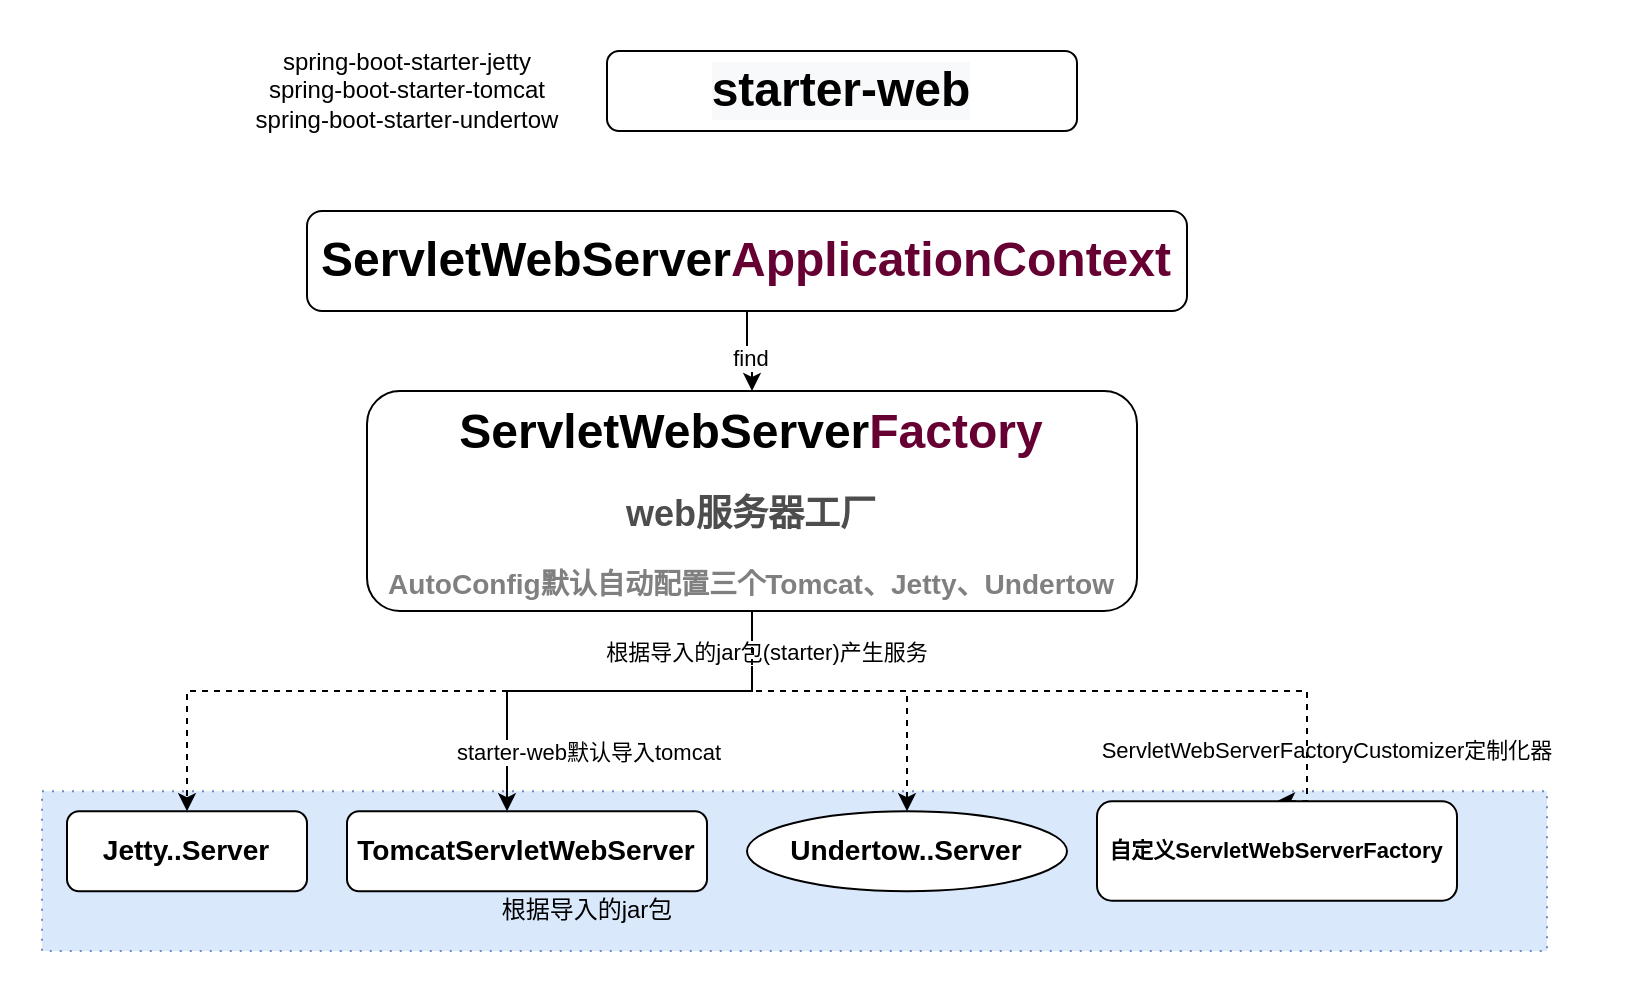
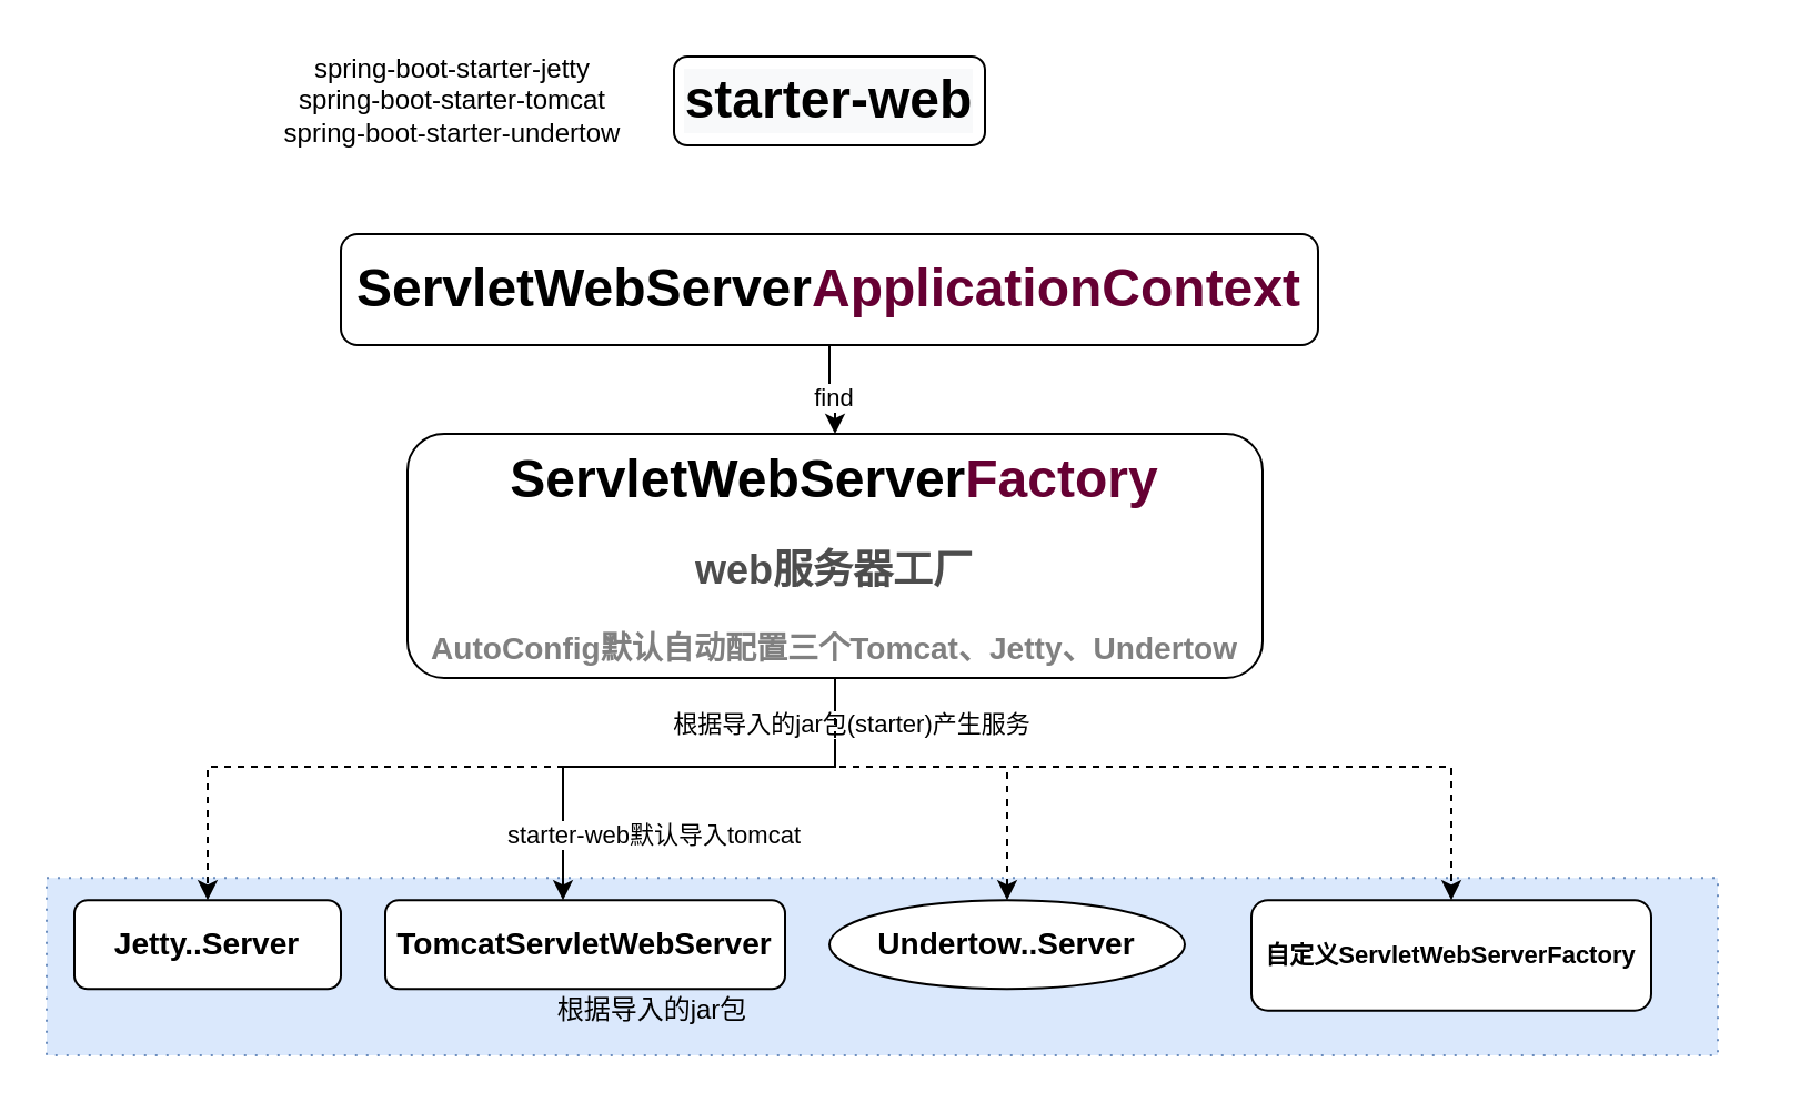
  <mxCell id="0" />
  <mxCell id="1" parent="0" />
  <mxCell id="2" value="" style="whiteSpace=wrap;html=1;dashed=1;dashPattern=1 4;fillColor=#dae8fc;strokeColor=#6c8ebf;" vertex="1" parent="1"><mxGeometry x="20.5" y="395.12" width="752.5" height="79.88" as="geometry" /></mxCell>
  <mxCell id="3" value="" style="edgeStyle=orthogonalEdgeStyle;rounded=0;orthogonalLoop=1;jettySize=auto;html=1;" edge="1" parent="1" source="5" target="13"><mxGeometry relative="1" as="geometry" /></mxCell>
  <mxCell id="4" value="find" style="edgeLabel;html=1;align=center;verticalAlign=middle;resizable=0;points=[];" vertex="1" connectable="0" parent="3"><mxGeometry x="0.01" y="-3" relative="1" as="geometry"><mxPoint as="offset" /></mxGeometry></mxCell>
  <mxCell id="5" value="&lt;h1&gt;ServletWebServer&lt;font color=&quot;#660033&quot;&gt;ApplicationContext&lt;/font&gt;&lt;/h1&gt;" style="rounded=1;whiteSpace=wrap;html=1;" vertex="1" parent="1"><mxGeometry x="153" y="105" width="440" height="50" as="geometry" /></mxCell>
- <mxCell id="6" value="&lt;h1 style=&quot;color: rgb(0 , 0 , 0) ; font-family: &amp;#34;helvetica&amp;#34; ; font-style: normal ; letter-spacing: normal ; text-align: center ; text-indent: 0px ; text-transform: none ; word-spacing: 0px ; background-color: rgb(248 , 249 , 250)&quot;&gt;starter-web&lt;/h1&gt;" style="whiteSpace=wrap;html=1;rounded=1;" vertex="1" parent="1"><mxGeometry x="303" y="25" width="235" height="40" as="geometry" /></mxCell>
+ <mxCell id="6" value="&lt;h1 style=&quot;color: rgb(0 , 0 , 0) ; font-family: &amp;#34;helvetica&amp;#34; ; font-style: normal ; letter-spacing: normal ; text-align: center ; text-indent: 0px ; text-transform: none ; word-spacing: 0px ; background-color: rgb(248 , 249 , 250)&quot;&gt;starter-web&lt;/h1&gt;" style="whiteSpace=wrap;html=1;rounded=1;" vertex="1" parent="1"><mxGeometry x="303" y="25" width="140" height="40" as="geometry" /></mxCell>
  <mxCell id="7" value="" style="edgeStyle=orthogonalEdgeStyle;rounded=0;orthogonalLoop=1;jettySize=auto;html=1;" edge="1" parent="1" source="13" target="14"><mxGeometry relative="1" as="geometry"><mxPoint x="293" y="405" as="targetPoint" /><Array as="points"><mxPoint x="376" y="345" /><mxPoint x="253" y="345" /></Array></mxGeometry></mxCell>
  <mxCell id="8" value="根据导入的jar包(starter)产生服务" style="edgeLabel;html=1;align=center;verticalAlign=middle;resizable=0;points=[];" vertex="1" connectable="0" parent="7"><mxGeometry x="-0.065" y="-3" relative="1" as="geometry"><mxPoint x="71" y="-17" as="offset" /></mxGeometry></mxCell>
  <mxCell id="9" value="starter-web默认导入tomcat" style="edgeLabel;html=1;align=center;verticalAlign=middle;resizable=0;points=[];" vertex="1" connectable="0" parent="7"><mxGeometry x="0.5" y="1" relative="1" as="geometry"><mxPoint x="39" y="26" as="offset" /></mxGeometry></mxCell>
  <mxCell id="10" style="edgeStyle=orthogonalEdgeStyle;rounded=0;orthogonalLoop=1;jettySize=auto;html=1;entryX=0.5;entryY=0;entryDx=0;entryDy=0;dashed=1;" edge="1" parent="1" source="13" target="15"><mxGeometry relative="1" as="geometry"><Array as="points"><mxPoint x="376" y="345" /><mxPoint x="93" y="345" /></Array></mxGeometry></mxCell>
  <mxCell id="11" style="edgeStyle=orthogonalEdgeStyle;rounded=0;orthogonalLoop=1;jettySize=auto;html=1;dashed=1;" edge="1" parent="1" source="13" target="16"><mxGeometry relative="1" as="geometry"><Array as="points"><mxPoint x="376" y="345" /><mxPoint x="453" y="345" /></Array></mxGeometry></mxCell>
  <mxCell id="12" style="edgeStyle=orthogonalEdgeStyle;rounded=0;orthogonalLoop=1;jettySize=auto;html=1;entryX=0.5;entryY=0;entryDx=0;entryDy=0;dashed=1;" edge="1" parent="1" source="13" target="19"><mxGeometry relative="1" as="geometry"><Array as="points"><mxPoint x="376" y="345" /><mxPoint x="653" y="345" /></Array></mxGeometry></mxCell>
  <mxCell id="13" value="&lt;h1&gt;ServletWebServer&lt;font color=&quot;#660033&quot;&gt;Factory&lt;/font&gt;&lt;/h1&gt;&lt;h2&gt;&lt;font color=&quot;#4d4d4d&quot;&gt;web服务器工厂&lt;/font&gt;&lt;/h2&gt;&lt;h3&gt;&lt;font color=&quot;#808080&quot;&gt;AutoConfig默认自动配置三个Tomcat、Jetty、Undertow&lt;/font&gt;&lt;/h3&gt;" style="whiteSpace=wrap;html=1;rounded=1;" vertex="1" parent="1"><mxGeometry x="183" y="195" width="385" height="110" as="geometry" /></mxCell>
  <mxCell id="14" value="&lt;h3&gt;TomcatServletWebServer&lt;/h3&gt;" style="whiteSpace=wrap;html=1;rounded=1;" vertex="1" parent="1"><mxGeometry x="173" y="405.12" width="180" height="40" as="geometry" /></mxCell>
  <mxCell id="15" value="&lt;h3&gt;Jetty..Server&lt;/h3&gt;" style="rounded=1;whiteSpace=wrap;html=1;" vertex="1" parent="1"><mxGeometry x="33" y="405.12" width="120" height="40" as="geometry" /></mxCell>
  <mxCell id="16" value="&lt;h3&gt;Undertow..Server&lt;/h3&gt;" style="ellipse;whiteSpace=wrap;html=1;" vertex="1" parent="1"><mxGeometry x="373" y="405.12" width="160" height="40" as="geometry" /></mxCell>
  <mxCell id="17" value="spring-boot-starter-jetty&lt;br&gt;spring-boot-starter-tomcat&lt;br&gt;spring-boot-starter-undertow" style="text;html=1;align=center;verticalAlign=middle;resizable=0;points=[];autosize=1;strokeColor=none;" vertex="1" parent="1"><mxGeometry x="118" y="20" width="170" height="50" as="geometry" /></mxCell>
  <mxCell id="18" value="根据导入的jar包" style="text;html=1;align=center;verticalAlign=middle;resizable=0;points=[];autosize=1;strokeColor=none;" vertex="1" parent="1"><mxGeometry x="213" y="445.12" width="160" height="20" as="geometry" /></mxCell>
- <mxCell id="19" value="&lt;h2 style=&quot;font-size: 11px&quot;&gt;自定义ServletWebServerFactory&lt;/h2&gt;" style="rounded=1;whiteSpace=wrap;html=1;fontSize=11;verticalAlign=middle;" vertex="1" parent="1"><mxGeometry x="548" y="400.12" width="180" height="49.76" as="geometry" /></mxCell>
- <mxCell id="20" value="ServletWebServerFactoryCustomizer定制化器" style="text;html=1;align=center;verticalAlign=middle;resizable=0;points=[];autosize=1;strokeColor=none;fontSize=11;" vertex="1" parent="1"><mxGeometry x="533" y="365" width="260" height="20" as="geometry" /></mxCell>
+ <mxCell id="19" value="&lt;h2 style=&quot;font-size: 11px&quot;&gt;自定义ServletWebServerFactory&lt;/h2&gt;" style="rounded=1;whiteSpace=wrap;html=1;fontSize=11;verticalAlign=middle;" vertex="1" parent="1"><mxGeometry x="563" y="405.12" width="180" height="49.76" as="geometry" /></mxCell>
